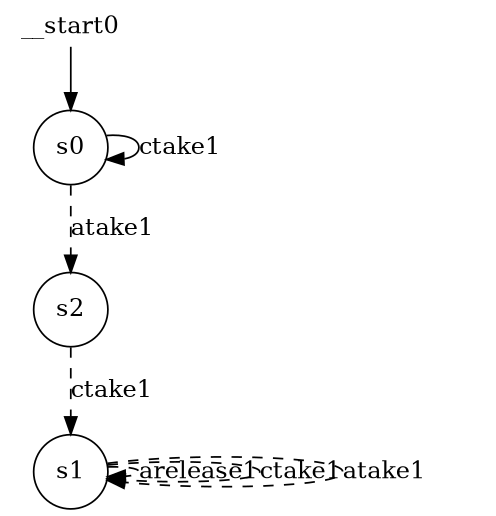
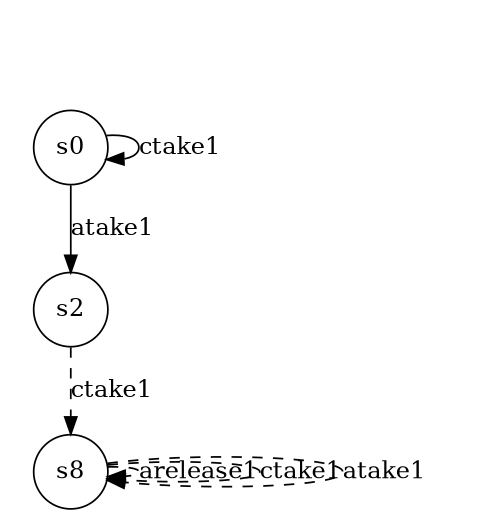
  digraph {
    node [shape=circle]
    edge [modality=MAY style=dashed]
    n1 [label=s0]
    n2 [label=s2]
-   n3 [label=s1]
-   __start0 [height=0 shape=none width=0]
+   n3 [label=s8]
    n1 -> n1 [label=ctake1 modality=MUST style="strict"]
-   n1 -> n2 [label=atake1 modality=MUST]
+   n1 -> n2 [label=atake1 modality=MUST style="strict"]
    n2 -> n3 [label=ctake1]
    n3 -> n3 [label=arelease1]
    n3 -> n3 [label=ctake1]
    n3 -> n3 [label=atake1]
-   __start0 -> n1 [modality="" style=""]
  }
